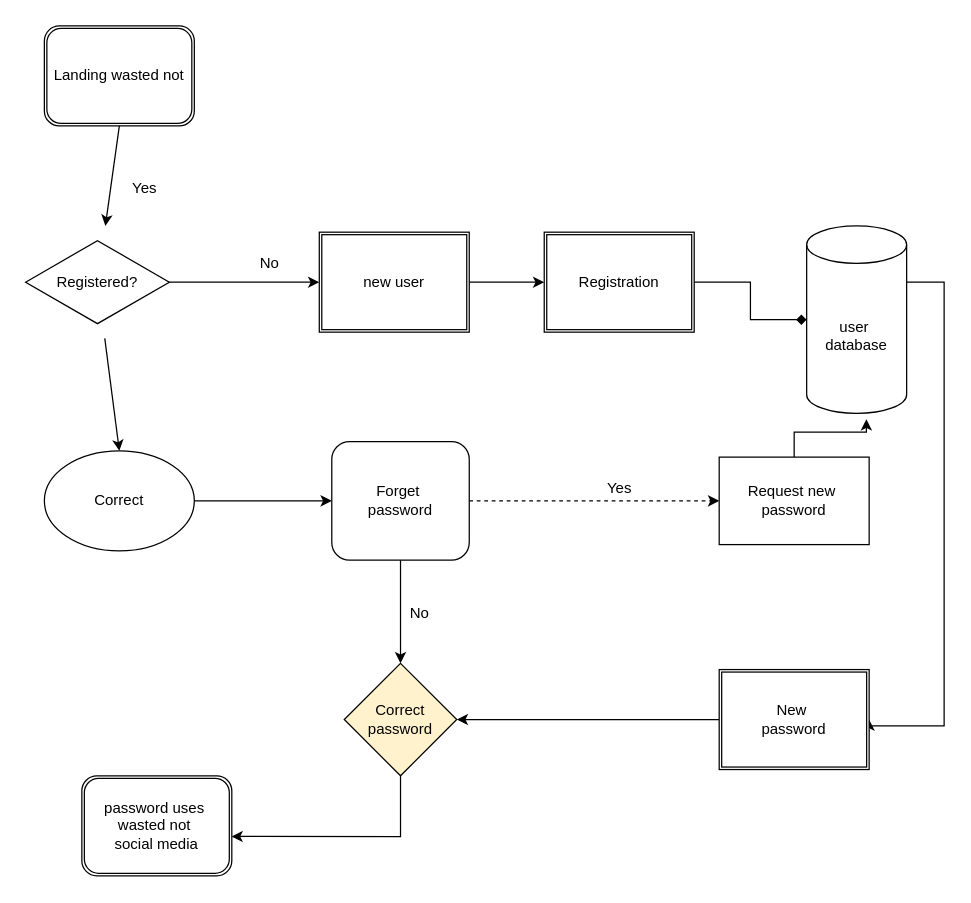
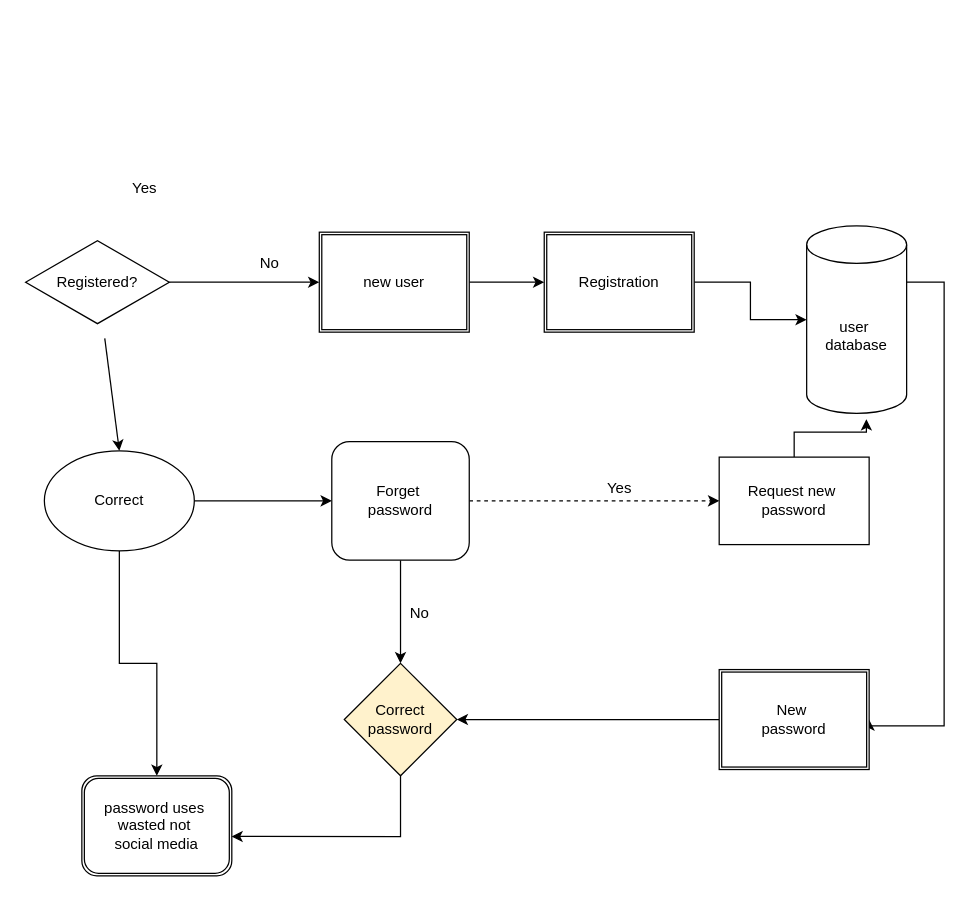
  <mxCell id="0" />
  <mxCell id="1" parent="0" />
+ <mxCell id="2" style="edgeStyle=orthogonalEdgeStyle;rounded=0;orthogonalLoop=1;jettySize=auto;html=1;exitX=0.5;exitY=1;exitDx=0;exitDy=0;entryX=0.5;entryY=0;entryDx=0;entryDy=0;" edge="1" parent="1" source="4" target="5"><mxGeometry relative="1" as="geometry"><mxPoint x="95" y="550" as="targetPoint" /></mxGeometry></mxCell>
  <mxCell id="3" value="" style="edgeStyle=orthogonalEdgeStyle;rounded=0;orthogonalLoop=1;jettySize=auto;html=1;" edge="1" parent="1" source="4" target="21"><mxGeometry relative="1" as="geometry" /></mxCell>
  <mxCell id="4" value="Correct" style="ellipse;whiteSpace=wrap;html=1;" vertex="1" parent="1"><mxGeometry x="35" y="360" width="120" height="80" as="geometry" /></mxCell>
  <mxCell id="5" value="password uses&amp;nbsp;&lt;br&gt;wasted not&amp;nbsp;&lt;br&gt;social media" style="shape=ext;double=1;rounded=1;whiteSpace=wrap;html=1;" vertex="1" parent="1"><mxGeometry x="65" y="620" width="120" height="80" as="geometry" /></mxCell>
- <mxCell id="6" value="Landing wasted not" style="shape=ext;double=1;rounded=1;whiteSpace=wrap;html=1;" vertex="1" parent="1"><mxGeometry x="35" y="20" width="120" height="80" as="geometry" /></mxCell>
  <mxCell id="7" style="edgeStyle=orthogonalEdgeStyle;rounded=0;orthogonalLoop=1;jettySize=auto;html=1;entryX=0;entryY=0.5;entryDx=0;entryDy=0;" edge="1" parent="1" source="8" target="10"><mxGeometry relative="1" as="geometry" /></mxCell>
  <mxCell id="8" value="Registered?" style="html=1;whiteSpace=wrap;aspect=fixed;shape=isoRectangle;" vertex="1" parent="1"><mxGeometry x="20" y="180" width="115" height="90" as="geometry" /></mxCell>
  <mxCell id="9" style="edgeStyle=orthogonalEdgeStyle;rounded=0;orthogonalLoop=1;jettySize=auto;html=1;entryX=0;entryY=0.5;entryDx=0;entryDy=0;" edge="1" parent="1" source="10" target="16"><mxGeometry relative="1" as="geometry" /></mxCell>
  <mxCell id="10" value="new user" style="shape=ext;double=1;rounded=0;whiteSpace=wrap;html=1;" vertex="1" parent="1"><mxGeometry x="255" y="185" width="120" height="80" as="geometry" /></mxCell>
- <mxCell id="11" value="" style="endArrow=classic;html=1;rounded=0;exitX=0.5;exitY=1;exitDx=0;exitDy=0;" edge="1" parent="1" source="6" target="8"><mxGeometry width="50" height="50" relative="1" as="geometry"><mxPoint x="125" y="160" as="sourcePoint" /><mxPoint x="175" y="110" as="targetPoint" /><Array as="points" /></mxGeometry></mxCell>
  <mxCell id="12" value="Yes" style="text;html=1;align=center;verticalAlign=middle;resizable=0;points=[];autosize=1;strokeColor=none;fillColor=none;" vertex="1" parent="1"><mxGeometry x="95" y="135" width="40" height="30" as="geometry" /></mxCell>
  <mxCell id="13" value="" style="endArrow=classic;html=1;rounded=0;" edge="1" parent="1" source="8"><mxGeometry width="50" height="50" relative="1" as="geometry"><mxPoint x="345" y="410" as="sourcePoint" /><mxPoint x="95" y="360" as="targetPoint" /><Array as="points"><mxPoint x="95" y="360" /></Array></mxGeometry></mxCell>
  <mxCell id="14" value="No" style="text;html=1;align=center;verticalAlign=middle;resizable=0;points=[];autosize=1;strokeColor=none;fillColor=none;" vertex="1" parent="1"><mxGeometry x="195" y="195" width="40" height="30" as="geometry" /></mxCell>
- <mxCell id="15" style="edgeStyle=orthogonalEdgeStyle;rounded=0;orthogonalLoop=1;jettySize=auto;html=1;entryX=0;entryY=0.5;entryDx=0;entryDy=0;entryPerimeter=0;endArrow=diamond;" edge="1" parent="1" source="16" target="18"><mxGeometry relative="1" as="geometry" /></mxCell>
+ <mxCell id="15" style="edgeStyle=orthogonalEdgeStyle;rounded=0;orthogonalLoop=1;jettySize=auto;html=1;entryX=0;entryY=0.5;entryDx=0;entryDy=0;entryPerimeter=0;" edge="1" parent="1" source="16" target="18"><mxGeometry relative="1" as="geometry" /></mxCell>
  <mxCell id="16" value="Registration" style="shape=ext;double=1;rounded=0;whiteSpace=wrap;html=1;" vertex="1" parent="1"><mxGeometry x="435" y="185" width="120" height="80" as="geometry" /></mxCell>
  <mxCell id="17" style="edgeStyle=orthogonalEdgeStyle;rounded=0;orthogonalLoop=1;jettySize=auto;html=1;entryX=1;entryY=0.5;entryDx=0;entryDy=0;" edge="1" parent="1" source="18" target="29"><mxGeometry relative="1" as="geometry"><Array as="points"><mxPoint x="755" y="225" /><mxPoint x="755" y="580" /></Array></mxGeometry></mxCell>
  <mxCell id="18" value="user&amp;nbsp;&lt;br&gt;database" style="shape=cylinder3;whiteSpace=wrap;html=1;boundedLbl=1;backgroundOutline=1;size=15;" vertex="1" parent="1"><mxGeometry x="645" y="180" width="80" height="150" as="geometry" /></mxCell>
  <mxCell id="19" value="" style="edgeStyle=orthogonalEdgeStyle;rounded=0;orthogonalLoop=1;jettySize=auto;html=1;dashed=1;" edge="1" parent="1" source="21" target="23"><mxGeometry relative="1" as="geometry" /></mxCell>
  <mxCell id="20" value="" style="edgeStyle=orthogonalEdgeStyle;rounded=0;orthogonalLoop=1;jettySize=auto;html=1;" edge="1" parent="1" source="21" target="26"><mxGeometry relative="1" as="geometry" /></mxCell>
  <mxCell id="21" value="Forget&amp;nbsp;&lt;br&gt;password" style="whiteSpace=wrap;html=1;rounded=1;" vertex="1" parent="1"><mxGeometry x="265" y="352.5" width="110" height="95" as="geometry" /></mxCell>
  <mxCell id="22" style="edgeStyle=orthogonalEdgeStyle;rounded=0;orthogonalLoop=1;jettySize=auto;html=1;entryX=0.597;entryY=1.031;entryDx=0;entryDy=0;entryPerimeter=0;" edge="1" parent="1" source="23" target="18"><mxGeometry relative="1" as="geometry" /></mxCell>
  <mxCell id="23" value="Request new&amp;nbsp;&lt;br&gt;password" style="whiteSpace=wrap;html=1;" vertex="1" parent="1"><mxGeometry x="575" y="365" width="120" height="70" as="geometry" /></mxCell>
  <mxCell id="24" value="Yes" style="text;html=1;align=center;verticalAlign=middle;resizable=0;points=[];autosize=1;strokeColor=none;fillColor=none;" vertex="1" parent="1"><mxGeometry x="475" y="375" width="40" height="30" as="geometry" /></mxCell>
  <mxCell id="25" style="edgeStyle=orthogonalEdgeStyle;rounded=0;orthogonalLoop=1;jettySize=auto;html=1;entryX=0.998;entryY=0.607;entryDx=0;entryDy=0;entryPerimeter=0;exitX=0.5;exitY=1;exitDx=0;exitDy=0;" edge="1" parent="1" source="26" target="5"><mxGeometry relative="1" as="geometry" /></mxCell>
  <mxCell id="26" value="Correct&lt;br&gt;password" style="rhombus;whiteSpace=wrap;html=1;fillColor=#fff2cc;" vertex="1" parent="1"><mxGeometry x="275" y="530" width="90" height="90" as="geometry" /></mxCell>
  <mxCell id="27" value="No" style="text;html=1;align=center;verticalAlign=middle;resizable=0;points=[];autosize=1;strokeColor=none;fillColor=none;" vertex="1" parent="1"><mxGeometry x="315" y="475" width="40" height="30" as="geometry" /></mxCell>
  <mxCell id="28" style="edgeStyle=orthogonalEdgeStyle;rounded=0;orthogonalLoop=1;jettySize=auto;html=1;entryX=1;entryY=0.5;entryDx=0;entryDy=0;" edge="1" parent="1" source="29" target="26"><mxGeometry relative="1" as="geometry" /></mxCell>
  <mxCell id="29" value="New&amp;nbsp;&lt;br&gt;password" style="shape=ext;double=1;rounded=0;whiteSpace=wrap;html=1;" vertex="1" parent="1"><mxGeometry x="575" y="535" width="120" height="80" as="geometry" /></mxCell>
